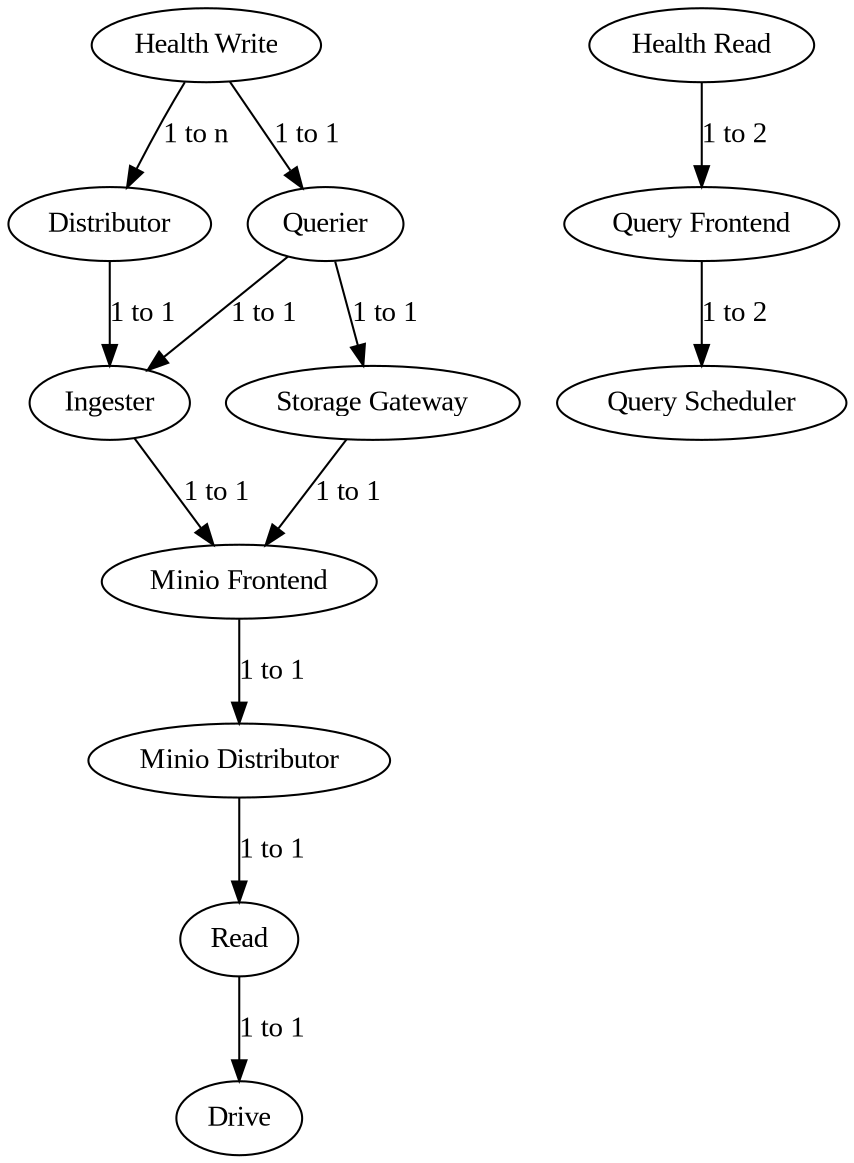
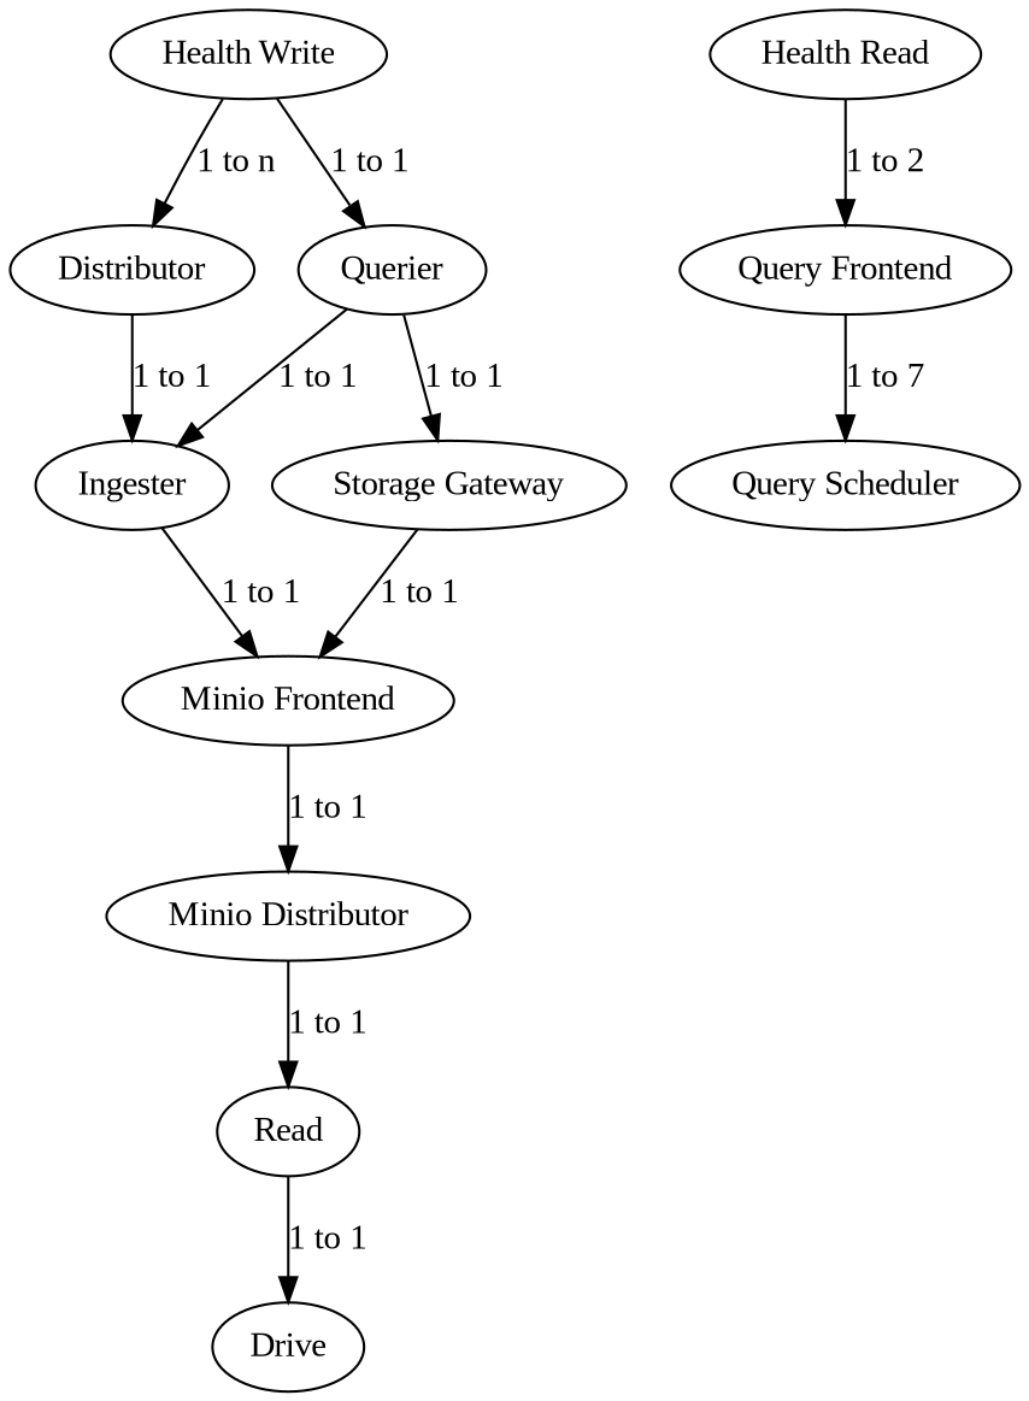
  digraph {
    fontname="Liberation Serif"
    node [fontname="Liberation Serif" func=random instances=4]
    edge [fontname="Liberation Serif"]
    n1 [instances=1 label="Health Write"]
    n2 [label=Distributor]
    n3 [label=Querier]
    n4 [label=Ingester]
    n5 [instances=1 label="Health Read"]
    n6 [label="Query Frontend"]
    n7 [label="Query Scheduler"]
    n8 [instances=8 label="Minio Frontend"]
    n9 [instances=8 label="Minio Distributor"]
    n10 [label="Storage Gateway"]
    n11 [instances=8 label=Read]
    n12 [instances=8 label=Drive]
    n1 -> n2 [label="1 to n"]
    n1 -> n3 [label="1 to 1"]
    n2 -> n4 [label="1 to 1"]
    n3 -> n4 [label="1 to 1"]
    n3 -> n10 [label="1 to 1"]
    n4 -> n8 [label="1 to 1"]
    n5 -> n6 [label="1 to 2"]
-   n6 -> n7 [label="1 to 2"]
+   n6 -> n7 [label="1 to 7"]
    n8 -> n9 [label="1 to 1"]
    n9 -> n11 [label="1 to 1"]
    n10 -> n8 [label="1 to 1"]
    n11 -> n12 [label="1 to 1"]
  }
